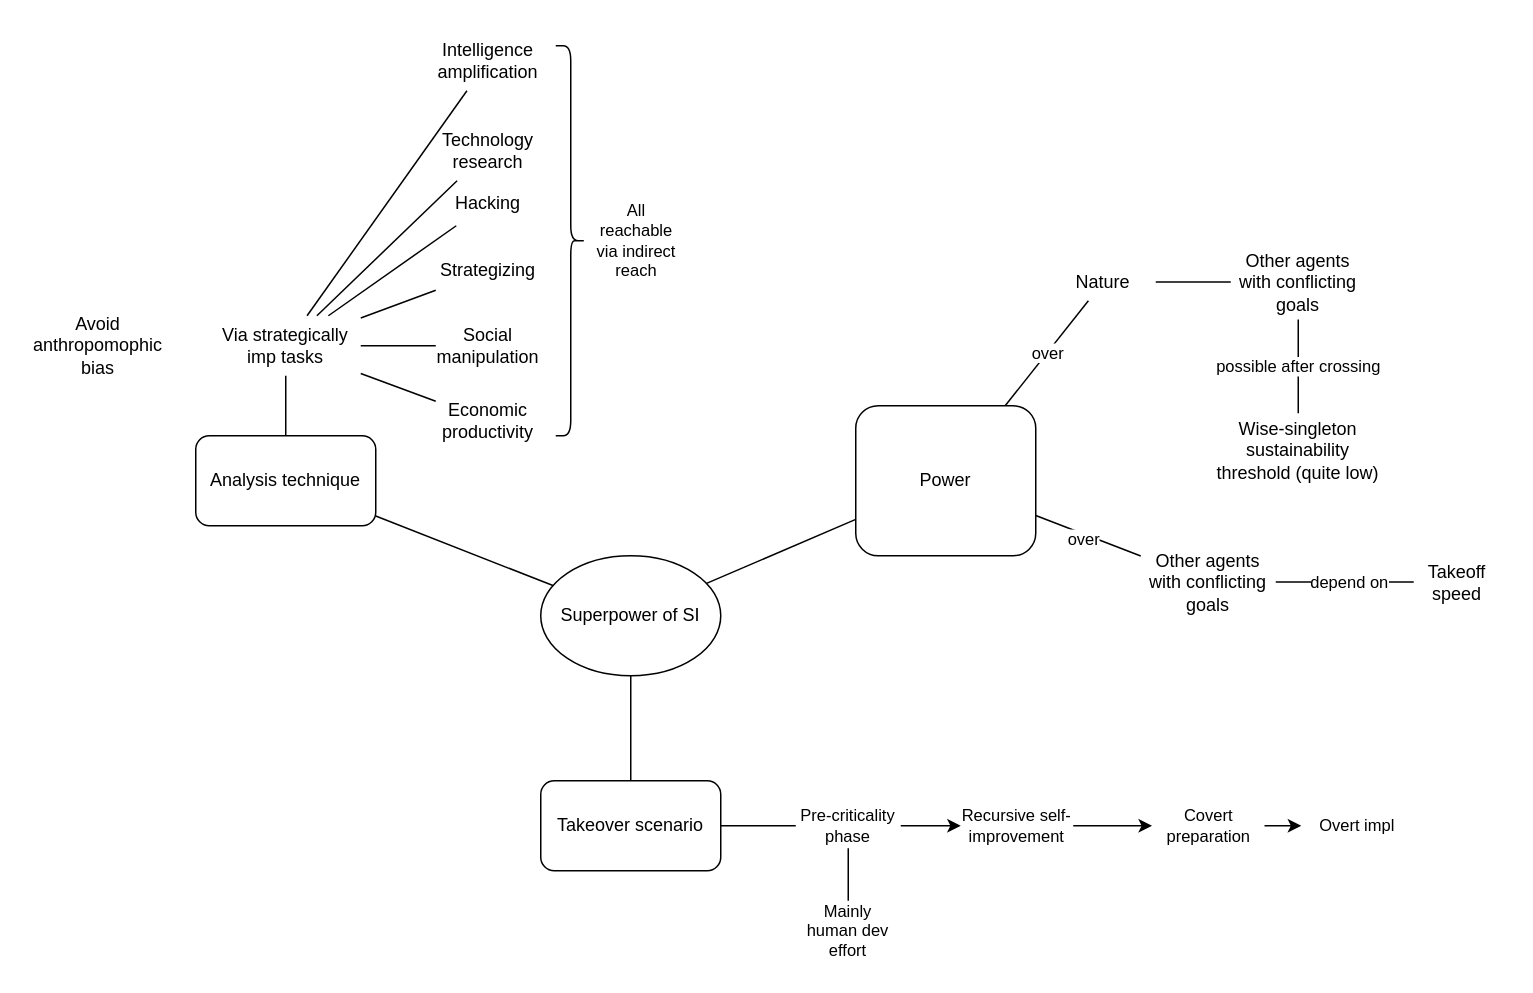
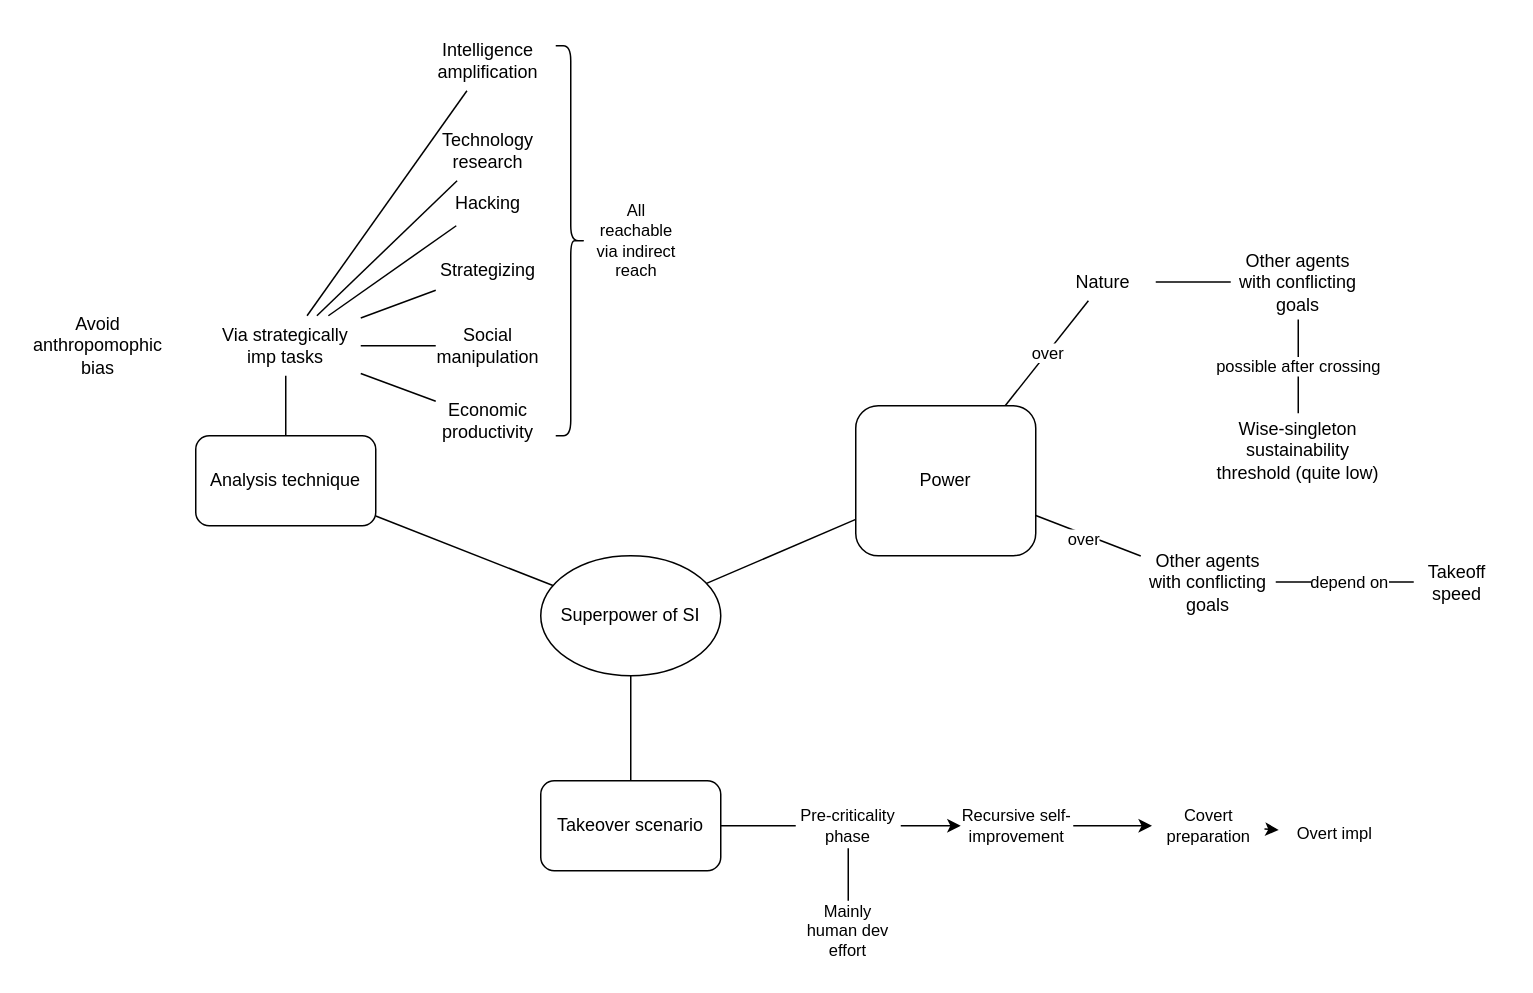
  <mxCell id="0" />
  <mxCell id="1" parent="0" />
  <mxCell id="2" value="" style="edgeStyle=orthogonalEdgeStyle;rounded=0;orthogonalLoop=1;jettySize=auto;html=1;endArrow=none;endFill=0;" edge="1" parent="1" source="3" target="22"><mxGeometry relative="1" as="geometry" /></mxCell>
  <mxCell id="3" value="Analysis technique" style="rounded=1;whiteSpace=wrap;html=1;" vertex="1" parent="1"><mxGeometry x="130" y="290" width="120" height="60" as="geometry" /></mxCell>
  <mxCell id="4" style="edgeStyle=none;shape=connector;rounded=0;orthogonalLoop=1;jettySize=auto;html=1;labelBackgroundColor=default;strokeColor=default;align=center;verticalAlign=middle;fontFamily=Helvetica;fontSize=11;fontColor=default;endArrow=none;endFill=0;" edge="1" parent="1" source="7" target="3"><mxGeometry relative="1" as="geometry" /></mxCell>
  <mxCell id="5" style="edgeStyle=none;shape=connector;rounded=0;orthogonalLoop=1;jettySize=auto;html=1;labelBackgroundColor=default;strokeColor=default;align=center;verticalAlign=middle;fontFamily=Helvetica;fontSize=11;fontColor=default;endArrow=none;endFill=0;" edge="1" parent="1" source="7" target="14"><mxGeometry relative="1" as="geometry" /></mxCell>
  <mxCell id="6" style="edgeStyle=none;shape=connector;rounded=0;orthogonalLoop=1;jettySize=auto;html=1;labelBackgroundColor=default;strokeColor=default;align=center;verticalAlign=middle;fontFamily=Helvetica;fontSize=11;fontColor=default;endArrow=none;endFill=0;" edge="1" parent="1" source="7" target="9"><mxGeometry relative="1" as="geometry" /></mxCell>
  <mxCell id="7" value="Superpower of SI" style="ellipse;whiteSpace=wrap;html=1;" vertex="1" parent="1"><mxGeometry x="360" y="370" width="120" height="80" as="geometry" /></mxCell>
  <mxCell id="8" value="" style="edgeStyle=none;shape=connector;rounded=0;orthogonalLoop=1;jettySize=auto;html=1;labelBackgroundColor=default;strokeColor=default;align=center;verticalAlign=middle;fontFamily=Helvetica;fontSize=11;fontColor=default;endArrow=none;endFill=0;" edge="1" parent="1" source="9" target="42"><mxGeometry relative="1" as="geometry" /></mxCell>
  <mxCell id="9" value="Takeover scenario" style="rounded=1;whiteSpace=wrap;html=1;" vertex="1" parent="1"><mxGeometry x="360" y="520" width="120" height="60" as="geometry" /></mxCell>
  <mxCell id="10" style="edgeStyle=none;shape=connector;rounded=0;orthogonalLoop=1;jettySize=auto;html=1;labelBackgroundColor=default;strokeColor=default;align=center;verticalAlign=middle;fontFamily=Helvetica;fontSize=11;fontColor=default;endArrow=none;endFill=0;" edge="1" parent="1" source="14" target="35"><mxGeometry relative="1" as="geometry" /></mxCell>
  <mxCell id="11" value="over" style="edgeLabel;html=1;align=center;verticalAlign=middle;resizable=0;points=[];fontSize=11;fontFamily=Helvetica;fontColor=default;" vertex="1" connectable="0" parent="10"><mxGeometry x="-0.068" y="-3" relative="1" as="geometry"><mxPoint as="offset" /></mxGeometry></mxCell>
  <mxCell id="12" style="edgeStyle=none;shape=connector;rounded=0;orthogonalLoop=1;jettySize=auto;html=1;labelBackgroundColor=default;strokeColor=default;align=center;verticalAlign=middle;fontFamily=Helvetica;fontSize=11;fontColor=default;endArrow=none;endFill=0;" edge="1" parent="1" source="14" target="32"><mxGeometry relative="1" as="geometry" /></mxCell>
  <mxCell id="13" value="over" style="edgeLabel;html=1;align=center;verticalAlign=middle;resizable=0;points=[];fontSize=11;fontFamily=Helvetica;fontColor=default;" vertex="1" connectable="0" parent="12"><mxGeometry x="0.039" y="1" relative="1" as="geometry"><mxPoint y="1" as="offset" /></mxGeometry></mxCell>
  <mxCell id="14" value="Power" style="rounded=1;whiteSpace=wrap;html=1;" vertex="1" parent="1"><mxGeometry x="570" y="270" width="120" height="100" as="geometry" /></mxCell>
  <mxCell id="15" value="Avoid anthropomophic bias" style="text;html=1;strokeColor=none;fillColor=none;align=center;verticalAlign=middle;whiteSpace=wrap;rounded=0;" vertex="1" parent="1"><mxGeometry x="20" y="210" width="90" height="40" as="geometry" /></mxCell>
  <mxCell id="16" style="shape=connector;rounded=0;orthogonalLoop=1;jettySize=auto;html=1;labelBackgroundColor=default;strokeColor=default;align=center;verticalAlign=middle;fontFamily=Helvetica;fontSize=11;fontColor=default;endArrow=none;endFill=0;" edge="1" parent="1" source="22" target="23"><mxGeometry relative="1" as="geometry" /></mxCell>
  <mxCell id="17" style="edgeStyle=none;shape=connector;rounded=0;orthogonalLoop=1;jettySize=auto;html=1;labelBackgroundColor=default;strokeColor=default;align=center;verticalAlign=middle;fontFamily=Helvetica;fontSize=11;fontColor=default;endArrow=none;endFill=0;" edge="1" parent="1" source="22" target="24"><mxGeometry relative="1" as="geometry" /></mxCell>
  <mxCell id="18" style="edgeStyle=none;shape=connector;rounded=0;orthogonalLoop=1;jettySize=auto;html=1;labelBackgroundColor=default;strokeColor=default;align=center;verticalAlign=middle;fontFamily=Helvetica;fontSize=11;fontColor=default;endArrow=none;endFill=0;" edge="1" parent="1" source="22" target="25"><mxGeometry relative="1" as="geometry" /></mxCell>
  <mxCell id="19" style="edgeStyle=none;shape=connector;rounded=0;orthogonalLoop=1;jettySize=auto;html=1;labelBackgroundColor=default;strokeColor=default;align=center;verticalAlign=middle;fontFamily=Helvetica;fontSize=11;fontColor=default;endArrow=none;endFill=0;" edge="1" parent="1" source="22" target="26"><mxGeometry relative="1" as="geometry" /></mxCell>
  <mxCell id="20" style="edgeStyle=none;shape=connector;rounded=0;orthogonalLoop=1;jettySize=auto;html=1;labelBackgroundColor=default;strokeColor=default;align=center;verticalAlign=middle;fontFamily=Helvetica;fontSize=11;fontColor=default;endArrow=none;endFill=0;" edge="1" parent="1" source="22" target="27"><mxGeometry relative="1" as="geometry" /></mxCell>
  <mxCell id="21" style="edgeStyle=none;shape=connector;rounded=0;orthogonalLoop=1;jettySize=auto;html=1;labelBackgroundColor=default;strokeColor=default;align=center;verticalAlign=middle;fontFamily=Helvetica;fontSize=11;fontColor=default;endArrow=none;endFill=0;" edge="1" parent="1" source="22" target="28"><mxGeometry relative="1" as="geometry" /></mxCell>
  <mxCell id="22" value="Via strategically imp tasks" style="text;html=1;strokeColor=none;fillColor=none;align=center;verticalAlign=middle;whiteSpace=wrap;rounded=0;" vertex="1" parent="1"><mxGeometry x="140" y="210" width="100" height="40" as="geometry" /></mxCell>
  <mxCell id="23" value="Technology research" style="text;html=1;strokeColor=none;fillColor=none;align=center;verticalAlign=middle;whiteSpace=wrap;rounded=0;" vertex="1" parent="1"><mxGeometry x="290" y="80" width="70" height="40" as="geometry" /></mxCell>
  <mxCell id="24" value="Intelligence amplification" style="text;html=1;strokeColor=none;fillColor=none;align=center;verticalAlign=middle;whiteSpace=wrap;rounded=0;" vertex="1" parent="1"><mxGeometry x="290" y="20" width="70" height="40" as="geometry" /></mxCell>
  <mxCell id="25" value="Hacking" style="text;html=1;strokeColor=none;fillColor=none;align=center;verticalAlign=middle;whiteSpace=wrap;rounded=0;" vertex="1" parent="1"><mxGeometry x="300" y="120" width="50" height="30" as="geometry" /></mxCell>
  <mxCell id="26" value="Strategizing" style="text;html=1;strokeColor=none;fillColor=none;align=center;verticalAlign=middle;whiteSpace=wrap;rounded=0;" vertex="1" parent="1"><mxGeometry x="290" y="160" width="70" height="40" as="geometry" /></mxCell>
  <mxCell id="27" value="Social manipulation" style="text;html=1;strokeColor=none;fillColor=none;align=center;verticalAlign=middle;whiteSpace=wrap;rounded=0;" vertex="1" parent="1"><mxGeometry x="290" y="210" width="70" height="40" as="geometry" /></mxCell>
  <mxCell id="28" value="Economic productivity" style="text;html=1;strokeColor=none;fillColor=none;align=center;verticalAlign=middle;whiteSpace=wrap;rounded=0;" vertex="1" parent="1"><mxGeometry x="290" y="260" width="70" height="40" as="geometry" /></mxCell>
  <mxCell id="29" value="All reachable via indirect reach" style="text;html=1;strokeColor=none;fillColor=none;align=center;verticalAlign=middle;whiteSpace=wrap;rounded=0;fontSize=11;fontFamily=Helvetica;fontColor=default;" vertex="1" parent="1"><mxGeometry x="394" y="145" width="60" height="30" as="geometry" /></mxCell>
  <mxCell id="30" value="" style="shape=curlyBracket;whiteSpace=wrap;html=1;rounded=1;flipH=1;labelPosition=right;verticalLabelPosition=middle;align=left;verticalAlign=middle;fontFamily=Helvetica;fontSize=11;fontColor=default;" vertex="1" parent="1"><mxGeometry x="370" y="30" width="20" height="260" as="geometry" /></mxCell>
  <mxCell id="31" value="" style="edgeStyle=none;shape=connector;rounded=0;orthogonalLoop=1;jettySize=auto;html=1;labelBackgroundColor=default;strokeColor=default;align=center;verticalAlign=middle;fontFamily=Helvetica;fontSize=11;fontColor=default;endArrow=none;endFill=0;" edge="1" parent="1" source="32" target="38"><mxGeometry relative="1" as="geometry" /></mxCell>
  <mxCell id="32" value="Nature" style="text;html=1;strokeColor=none;fillColor=none;align=center;verticalAlign=middle;whiteSpace=wrap;rounded=0;" vertex="1" parent="1"><mxGeometry x="700" y="175" width="70" height="25" as="geometry" /></mxCell>
  <mxCell id="33" value="" style="edgeStyle=none;shape=connector;rounded=0;orthogonalLoop=1;jettySize=auto;html=1;labelBackgroundColor=default;strokeColor=default;align=center;verticalAlign=middle;fontFamily=Helvetica;fontSize=11;fontColor=default;endArrow=none;endFill=0;" edge="1" parent="1" source="35" target="36"><mxGeometry relative="1" as="geometry" /></mxCell>
  <mxCell id="34" value="depend on" style="edgeLabel;html=1;align=center;verticalAlign=middle;resizable=0;points=[];fontSize=11;fontFamily=Helvetica;fontColor=default;" vertex="1" connectable="0" parent="33"><mxGeometry x="0.033" relative="1" as="geometry"><mxPoint as="offset" /></mxGeometry></mxCell>
  <mxCell id="35" value="Other agents with conflicting goals" style="text;html=1;strokeColor=none;fillColor=none;align=center;verticalAlign=middle;whiteSpace=wrap;rounded=0;" vertex="1" parent="1"><mxGeometry x="760" y="362.5" width="90" height="50" as="geometry" /></mxCell>
  <mxCell id="36" value="Takeoff speed" style="text;html=1;strokeColor=none;fillColor=none;align=center;verticalAlign=middle;whiteSpace=wrap;rounded=0;" vertex="1" parent="1"><mxGeometry x="942" y="375" width="58" height="25" as="geometry" /></mxCell>
  <mxCell id="37" value="possible after crossing" style="edgeStyle=none;shape=connector;rounded=0;orthogonalLoop=1;jettySize=auto;html=1;labelBackgroundColor=default;strokeColor=default;align=center;verticalAlign=middle;fontFamily=Helvetica;fontSize=11;fontColor=default;endArrow=none;endFill=0;" edge="1" parent="1" source="38" target="39"><mxGeometry relative="1" as="geometry" /></mxCell>
  <mxCell id="38" value="Other agents with conflicting goals" style="text;html=1;strokeColor=none;fillColor=none;align=center;verticalAlign=middle;whiteSpace=wrap;rounded=0;" vertex="1" parent="1"><mxGeometry x="820" y="162.5" width="90" height="50" as="geometry" /></mxCell>
  <mxCell id="39" value="Wise-singleton sustainability threshold (quite low)" style="text;html=1;strokeColor=none;fillColor=none;align=center;verticalAlign=middle;whiteSpace=wrap;rounded=0;" vertex="1" parent="1"><mxGeometry x="805" y="275" width="120" height="50" as="geometry" /></mxCell>
  <mxCell id="40" value="" style="edgeStyle=none;shape=connector;rounded=0;orthogonalLoop=1;jettySize=auto;html=1;labelBackgroundColor=default;strokeColor=default;align=center;verticalAlign=middle;fontFamily=Helvetica;fontSize=11;fontColor=default;endArrow=none;endFill=0;" edge="1" parent="1" source="42" target="43"><mxGeometry relative="1" as="geometry" /></mxCell>
  <mxCell id="41" value="" style="edgeStyle=none;shape=connector;rounded=0;orthogonalLoop=1;jettySize=auto;html=1;labelBackgroundColor=default;strokeColor=default;align=center;verticalAlign=middle;fontFamily=Helvetica;fontSize=11;fontColor=default;endArrow=classic;endFill=1;" edge="1" parent="1" source="42" target="45"><mxGeometry relative="1" as="geometry" /></mxCell>
  <mxCell id="42" value="Pre-criticality phase" style="text;html=1;strokeColor=none;fillColor=none;align=center;verticalAlign=middle;whiteSpace=wrap;rounded=0;fontSize=11;fontFamily=Helvetica;fontColor=default;" vertex="1" parent="1"><mxGeometry x="530" y="535" width="70" height="30" as="geometry" /></mxCell>
  <mxCell id="43" value="Mainly human dev effort" style="text;html=1;strokeColor=none;fillColor=none;align=center;verticalAlign=middle;whiteSpace=wrap;rounded=0;fontSize=11;fontFamily=Helvetica;fontColor=default;" vertex="1" parent="1"><mxGeometry x="530" y="600" width="70" height="40" as="geometry" /></mxCell>
  <mxCell id="44" value="" style="edgeStyle=none;shape=connector;rounded=0;orthogonalLoop=1;jettySize=auto;html=1;labelBackgroundColor=default;strokeColor=default;align=center;verticalAlign=middle;fontFamily=Helvetica;fontSize=11;fontColor=default;endArrow=classic;endFill=1;" edge="1" parent="1" source="45" target="47"><mxGeometry relative="1" as="geometry" /></mxCell>
  <mxCell id="45" value="Recursive self-improvement" style="text;html=1;strokeColor=none;fillColor=none;align=center;verticalAlign=middle;whiteSpace=wrap;rounded=0;fontSize=11;fontFamily=Helvetica;fontColor=default;" vertex="1" parent="1"><mxGeometry x="640" y="535" width="75" height="30" as="geometry" /></mxCell>
  <mxCell id="46" value="" style="edgeStyle=none;shape=connector;rounded=0;orthogonalLoop=1;jettySize=auto;html=1;labelBackgroundColor=default;strokeColor=default;align=center;verticalAlign=middle;fontFamily=Helvetica;fontSize=11;fontColor=default;endArrow=classic;endFill=1;" edge="1" parent="1" source="47" target="48"><mxGeometry relative="1" as="geometry" /></mxCell>
  <mxCell id="47" value="Covert preparation" style="text;html=1;strokeColor=none;fillColor=none;align=center;verticalAlign=middle;whiteSpace=wrap;rounded=0;fontSize=11;fontFamily=Helvetica;fontColor=default;" vertex="1" parent="1"><mxGeometry x="767.5" y="535" width="75" height="30" as="geometry" /></mxCell>
- <mxCell id="48" value="Overt impl" style="text;html=1;strokeColor=none;fillColor=none;align=center;verticalAlign=middle;whiteSpace=wrap;rounded=0;fontSize=11;fontFamily=Helvetica;fontColor=default;" vertex="1" parent="1"><mxGeometry x="867" y="535" width="75" height="30" as="geometry" /></mxCell>
+ <mxCell id="48" value="Overt impl" style="text;html=1;strokeColor=none;fillColor=none;align=center;verticalAlign=middle;whiteSpace=wrap;rounded=0;fontSize=11;fontFamily=Helvetica;fontColor=default;" vertex="1" parent="1"><mxGeometry x="852" y="540" width="75" height="30" as="geometry" /></mxCell>
